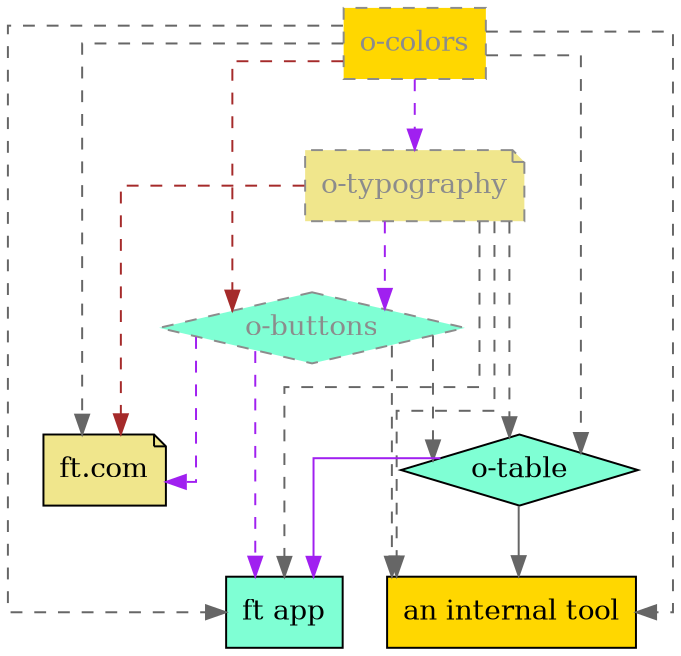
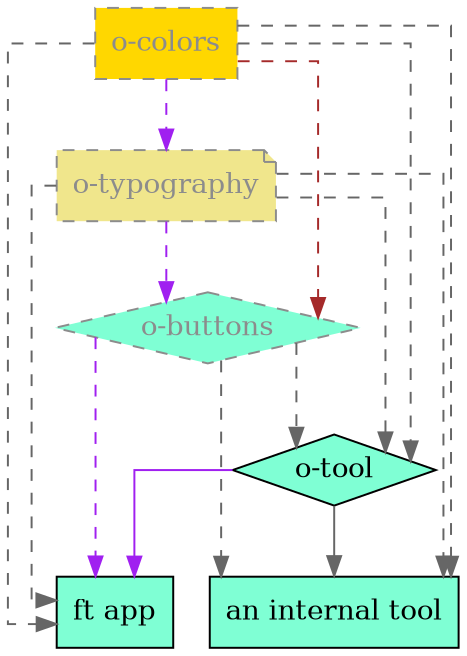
  digraph {
    concentrate=true
    splines=ortho
    node [fillcolor=aquamarine shape=box style=filled]
    edge [color=gray40 style=dashed]
    "o-colors" [color="#8c8c8c" fillcolor=gold fontcolor="#8c8c8c" style="dashed,filled"]
    "o-typography" [color="#8c8c8c" fillcolor=khaki fontcolor="#8c8c8c" shape=note style="dashed,filled"]
    "o-buttons" [color="#8c8c8c" fontcolor="#8c8c8c" shape=diamond style="dashed,filled"]
-   "o-table" [shape=diamond]
-   "ft.com" [fillcolor=khaki shape=note]
+   "o-table" [shape=diamond label="o-tool"]
    "ft app"
-   "an internal tool" [fillcolor=gold]
+   "an internal tool"
    "o-colors" -> "o-typography" [color=purple]
    "o-colors" -> "o-buttons" [color=brown]
    "o-colors" -> "o-table"
-   "o-colors" -> "ft.com"
    "o-colors" -> "ft app"
    "o-colors" -> "an internal tool"
    "o-typography" -> "o-buttons" [color=purple]
    "o-typography" -> "o-table"
-   "o-typography" -> "ft.com" [color=brown]
    "o-typography" -> "ft app"
    "o-typography" -> "an internal tool"
    "o-buttons" -> "o-table"
-   "o-buttons" -> "ft.com" [color=purple]
    "o-buttons" -> "ft app" [color=purple]
    "o-buttons" -> "an internal tool"
    "o-table" -> "ft app" [color=purple style=""]
    "o-table" -> "an internal tool" [style=""]
  }
